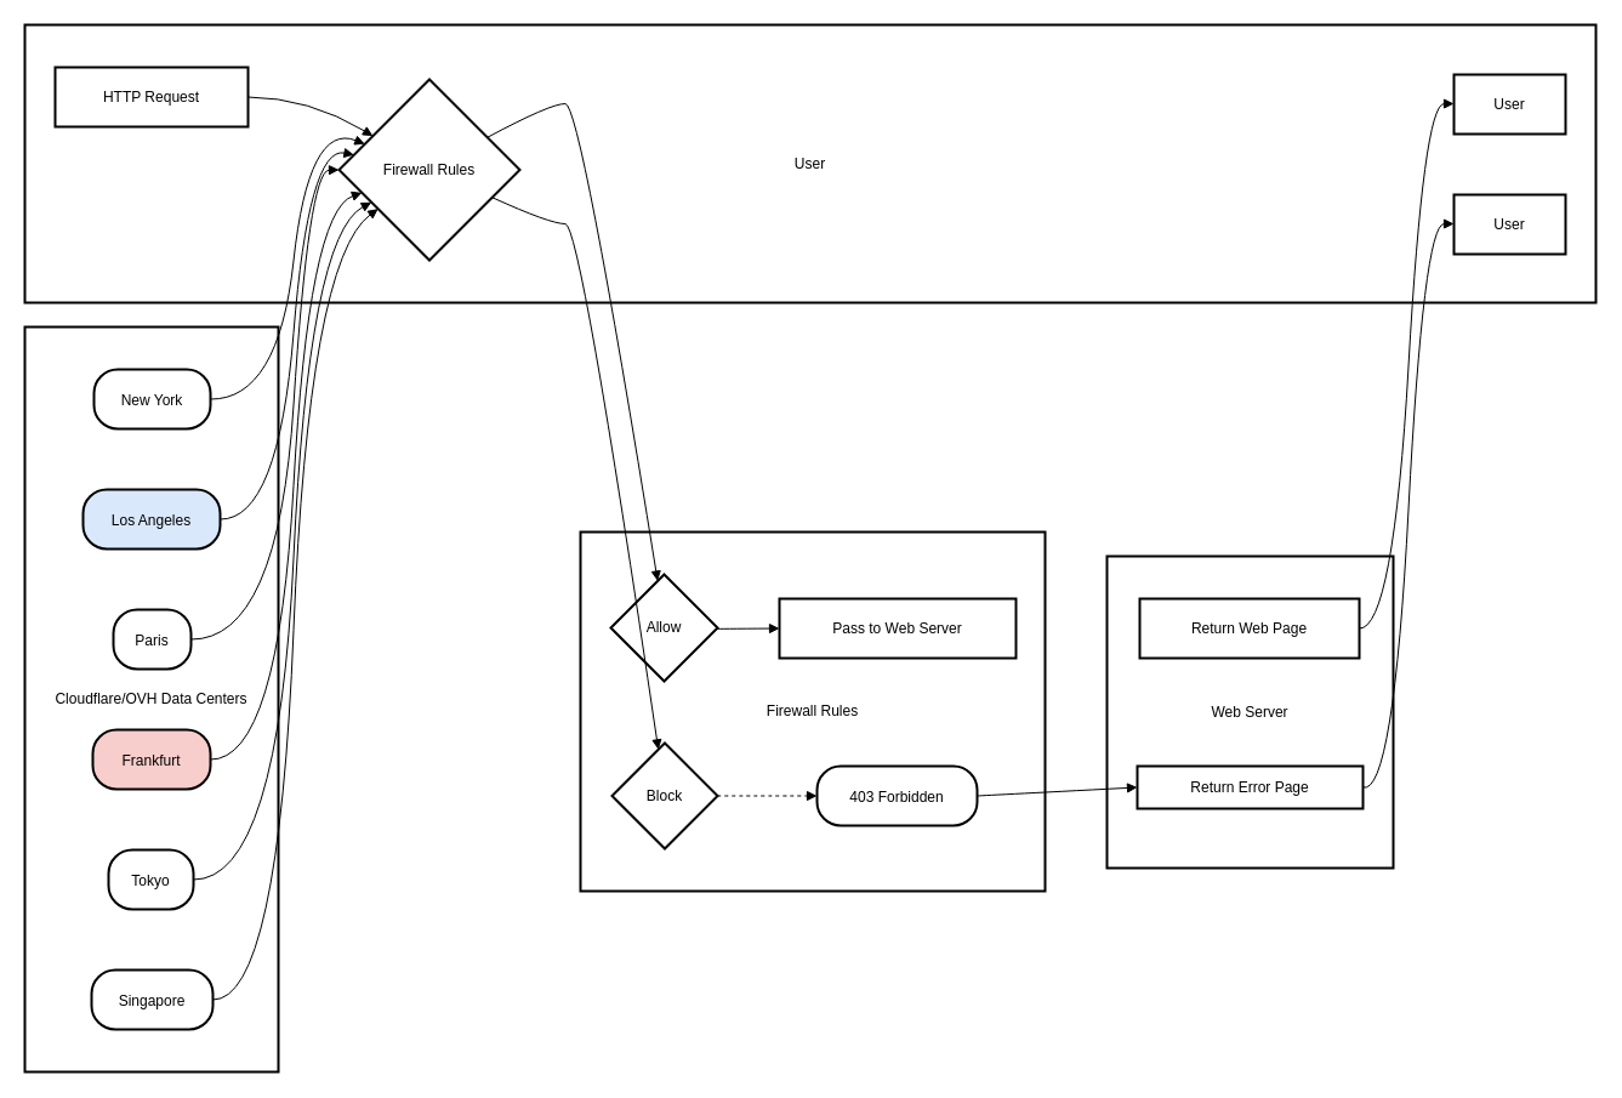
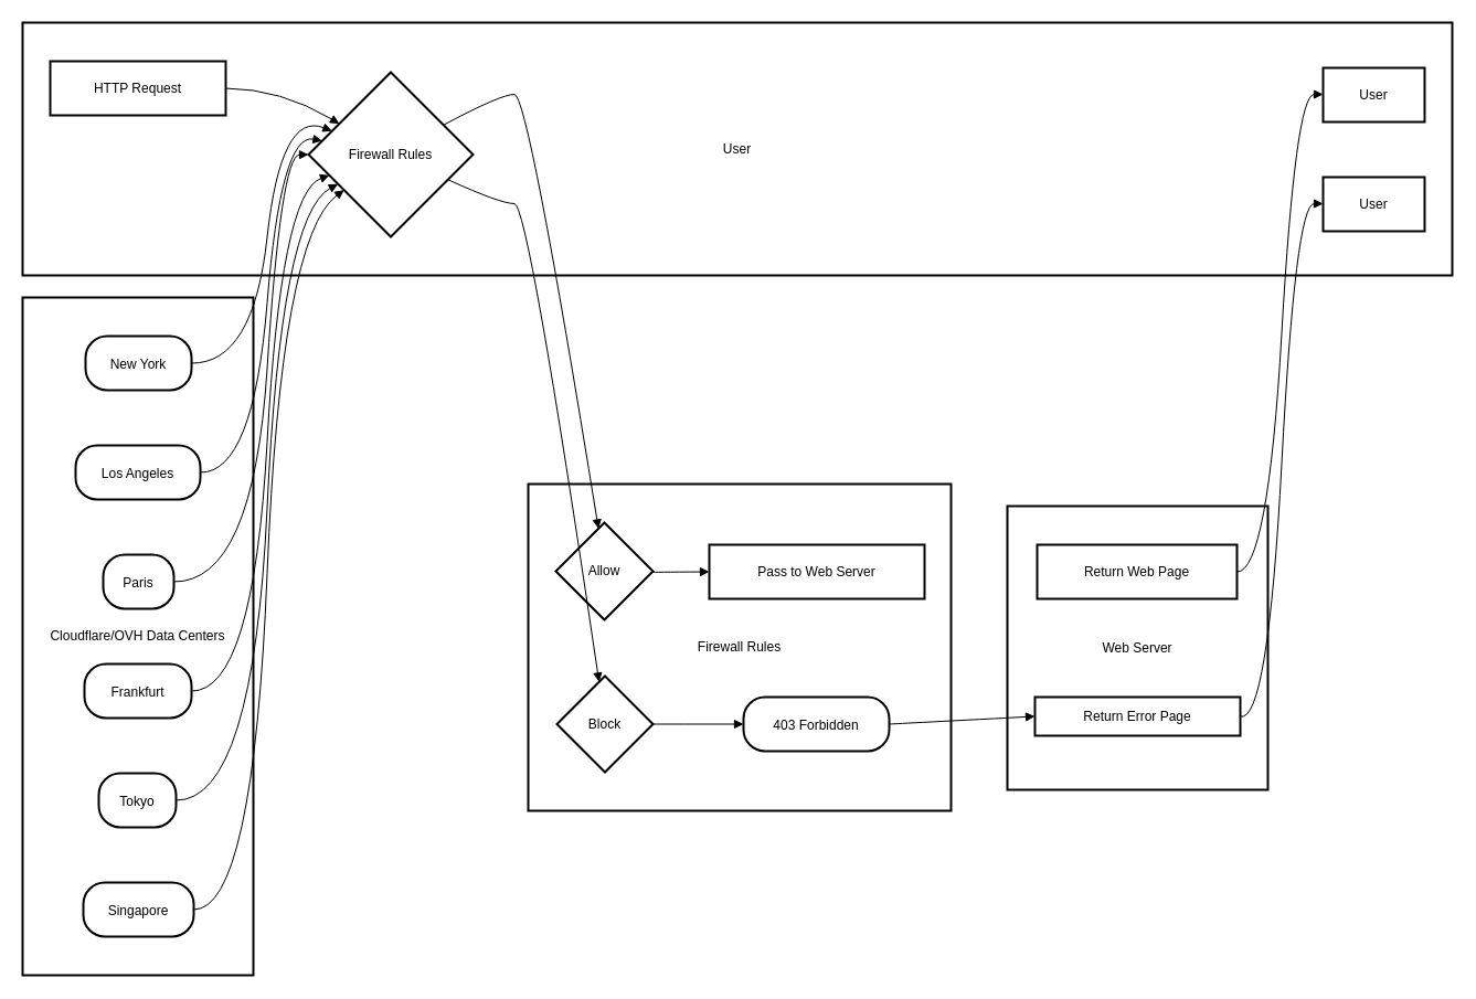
  <mxCell id="0" />
  <mxCell id="1" parent="0" />
  <mxCell id="2" value="User" style="whiteSpace=wrap;strokeWidth=2;" vertex="1" parent="1"><mxGeometry x="20" y="20" width="1295" height="229" as="geometry" /></mxCell>
  <mxCell id="3" value="Cloudflare/OVH Data Centers" style="whiteSpace=wrap;strokeWidth=2;" vertex="1" parent="1"><mxGeometry x="20" y="269" width="209" height="614" as="geometry" /></mxCell>
  <mxCell id="4" value="Web Server" style="whiteSpace=wrap;strokeWidth=2;" vertex="1" parent="1"><mxGeometry x="912" y="458" width="236" height="257" as="geometry" /></mxCell>
  <mxCell id="5" value="Firewall Rules" style="whiteSpace=wrap;strokeWidth=2;" vertex="1" parent="1"><mxGeometry x="478" y="438" width="383" height="296" as="geometry" /></mxCell>
  <mxCell id="6" value="HTTP Request" style="whiteSpace=wrap;strokeWidth=2;" vertex="1" parent="1"><mxGeometry x="45" y="55" width="159" height="49" as="geometry" /></mxCell>
  <mxCell id="7" value="Firewall Rules" style="rhombus;strokeWidth=2;whiteSpace=wrap;" vertex="1" parent="1"><mxGeometry x="279" y="65" width="149" height="149" as="geometry" /></mxCell>
  <mxCell id="8" value="Allow" style="rhombus;strokeWidth=2;whiteSpace=wrap;" vertex="1" parent="1"><mxGeometry x="503" y="473" width="88" height="88" as="geometry" /></mxCell>
  <mxCell id="9" value="Block" style="rhombus;strokeWidth=2;whiteSpace=wrap;" vertex="1" parent="1"><mxGeometry x="504" y="612" width="87" height="87" as="geometry" /></mxCell>
  <mxCell id="10" value="Pass to Web Server" style="whiteSpace=wrap;strokeWidth=2;" vertex="1" parent="1"><mxGeometry x="642" y="493" width="195" height="49" as="geometry" /></mxCell>
  <mxCell id="11" value="403 Forbidden" style="rounded=1;arcSize=40;strokeWidth=2" vertex="1" parent="1"><mxGeometry x="673" y="631" width="132" height="49" as="geometry" /></mxCell>
  <mxCell id="12" value="Return Web Page" style="whiteSpace=wrap;strokeWidth=2;" vertex="1" parent="1"><mxGeometry x="939" y="493" width="181" height="49" as="geometry" /></mxCell>
  <mxCell id="13" value="Return Error Page" style="whiteSpace=wrap;strokeWidth=2;" vertex="1" parent="1"><mxGeometry x="937" y="631" width="186" height="35" as="geometry" /></mxCell>
  <mxCell id="14" value="New York" style="rounded=1;arcSize=40;strokeWidth=2" vertex="1" parent="1"><mxGeometry x="77" y="304" width="96" height="49" as="geometry" /></mxCell>
- <mxCell id="15" value="Los Angeles" style="rounded=1;arcSize=40;strokeWidth=2;fillColor=#dae8fc;" vertex="1" parent="1"><mxGeometry x="68" y="403" width="113" height="49" as="geometry" /></mxCell>
+ <mxCell id="15" value="Los Angeles" style="rounded=1;arcSize=40;strokeWidth=2" vertex="1" parent="1"><mxGeometry x="68" y="403" width="113" height="49" as="geometry" /></mxCell>
  <mxCell id="16" value="Paris" style="rounded=1;arcSize=40;strokeWidth=2" vertex="1" parent="1"><mxGeometry x="93" y="502" width="64" height="49" as="geometry" /></mxCell>
- <mxCell id="17" value="Frankfurt" style="rounded=1;arcSize=40;strokeWidth=2;fillColor=#f8cecc;" vertex="1" parent="1"><mxGeometry x="76" y="601" width="97" height="49" as="geometry" /></mxCell>
+ <mxCell id="17" value="Frankfurt" style="rounded=1;arcSize=40;strokeWidth=2" vertex="1" parent="1"><mxGeometry x="76" y="601" width="97" height="49" as="geometry" /></mxCell>
  <mxCell id="18" value="Tokyo" style="rounded=1;arcSize=40;strokeWidth=2" vertex="1" parent="1"><mxGeometry x="89" y="700" width="70" height="49" as="geometry" /></mxCell>
  <mxCell id="19" value="Singapore" style="rounded=1;arcSize=40;strokeWidth=2" vertex="1" parent="1"><mxGeometry x="75" y="799" width="100" height="49" as="geometry" /></mxCell>
  <mxCell id="20" value="User" style="whiteSpace=wrap;strokeWidth=2;" vertex="1" parent="1"><mxGeometry x="1198" y="61" width="92" height="49" as="geometry" /></mxCell>
  <mxCell id="21" value="User" style="whiteSpace=wrap;strokeWidth=2;" vertex="1" parent="1"><mxGeometry x="1198" y="160" width="92" height="49" as="geometry" /></mxCell>
  <mxCell id="22" value="" style="curved=1;startArrow=none;endArrow=block;exitX=1;exitY=0.5;entryX=0;entryY=0.2;" edge="1" parent="1" source="6" target="7"><mxGeometry relative="1" as="geometry"><Array as="points"><mxPoint x="254" y="80" /></Array></mxGeometry></mxCell>
  <mxCell id="23" value="" style="curved=1;startArrow=none;endArrow=block;exitX=1;exitY=0.22;entryX=0.43;entryY=0;" edge="1" parent="1" source="7" target="8"><mxGeometry relative="1" as="geometry"><Array as="points"><mxPoint x="453" y="85" /><mxPoint x="478" y="85" /></Array></mxGeometry></mxCell>
  <mxCell id="24" value="" style="curved=1;startArrow=none;endArrow=block;exitX=1;exitY=0.72;entryX=0.43;entryY=0;" edge="1" parent="1" source="7" target="9"><mxGeometry relative="1" as="geometry"><Array as="points"><mxPoint x="453" y="184" /><mxPoint x="478" y="184" /></Array></mxGeometry></mxCell>
  <mxCell id="25" value="" style="curved=1;startArrow=none;endArrow=block;exitX=1.01;exitY=0.51;entryX=0;entryY=0.5;" edge="1" parent="1" source="8" target="10"><mxGeometry relative="1" as="geometry"><Array as="points" /></mxGeometry></mxCell>
- <mxCell id="26" value="" style="curved=1;startArrow=none;endArrow=block;exitX=1;exitY=0.5;entryX=0;entryY=0.5;dashed=1;" edge="1" parent="1" source="9" target="11"><mxGeometry relative="1" as="geometry"><Array as="points" /></mxGeometry></mxCell>
+ <mxCell id="26" value="" style="curved=1;startArrow=none;endArrow=block;exitX=1;exitY=0.5;entryX=0;entryY=0.5;" edge="1" parent="1" source="9" target="11"><mxGeometry relative="1" as="geometry"><Array as="points" /></mxGeometry></mxCell>
  <mxCell id="27" value="" style="curved=1;startArrow=none;endArrow=block;exitX=1;exitY=0.5;entryX=0;entryY=0.5;" edge="1" parent="1" source="11" target="13"><mxGeometry relative="1" as="geometry"><Array as="points" /></mxGeometry></mxCell>
  <mxCell id="28" value="" style="curved=1;startArrow=none;endArrow=block;exitX=1;exitY=0.5;entryX=0;entryY=0.3;" edge="1" parent="1" source="14" target="7"><mxGeometry relative="1" as="geometry"><Array as="points"><mxPoint x="229" y="329" /><mxPoint x="254" y="100" /></Array></mxGeometry></mxCell>
  <mxCell id="29" value="" style="curved=1;startArrow=none;endArrow=block;exitX=1;exitY=0.5;entryX=0;entryY=0.4;" edge="1" parent="1" source="15" target="7"><mxGeometry relative="1" as="geometry"><Array as="points"><mxPoint x="229" y="428" /><mxPoint x="254" y="120" /></Array></mxGeometry></mxCell>
  <mxCell id="30" value="" style="curved=1;startArrow=none;endArrow=block;exitX=0.99;exitY=0.5;entryX=0;entryY=0.5;" edge="1" parent="1" source="16" target="7"><mxGeometry relative="1" as="geometry"><Array as="points"><mxPoint x="229" y="527" /><mxPoint x="254" y="140" /></Array></mxGeometry></mxCell>
  <mxCell id="31" value="" style="curved=1;startArrow=none;endArrow=block;exitX=1;exitY=0.5;entryX=0;entryY=0.67;" edge="1" parent="1" source="17" target="7"><mxGeometry relative="1" as="geometry"><Array as="points"><mxPoint x="229" y="626" /><mxPoint x="254" y="174" /></Array></mxGeometry></mxCell>
  <mxCell id="32" value="" style="curved=1;startArrow=none;endArrow=block;exitX=1.01;exitY=0.5;entryX=0;entryY=0.78;" edge="1" parent="1" source="18" target="7"><mxGeometry relative="1" as="geometry"><Array as="points"><mxPoint x="229" y="725" /><mxPoint x="254" y="194" /></Array></mxGeometry></mxCell>
  <mxCell id="33" value="" style="curved=1;startArrow=none;endArrow=block;exitX=1;exitY=0.5;entryX=0;entryY=0.88;" edge="1" parent="1" source="19" target="7"><mxGeometry relative="1" as="geometry"><Array as="points"><mxPoint x="229" y="824" /><mxPoint x="254" y="214" /></Array></mxGeometry></mxCell>
  <mxCell id="34" value="" style="curved=1;startArrow=none;endArrow=block;exitX=1;exitY=0.5;entryX=0;entryY=0.49;" edge="1" parent="1" source="12" target="20"><mxGeometry relative="1" as="geometry"><Array as="points"><mxPoint x="1148" y="518" /><mxPoint x="1173" y="85" /></Array></mxGeometry></mxCell>
  <mxCell id="35" value="" style="curved=1;startArrow=none;endArrow=block;exitX=1;exitY=0.5;entryX=0;entryY=0.49;" edge="1" parent="1" source="13" target="21"><mxGeometry relative="1" as="geometry"><Array as="points"><mxPoint x="1148" y="655" /><mxPoint x="1173" y="184" /></Array></mxGeometry></mxCell>
